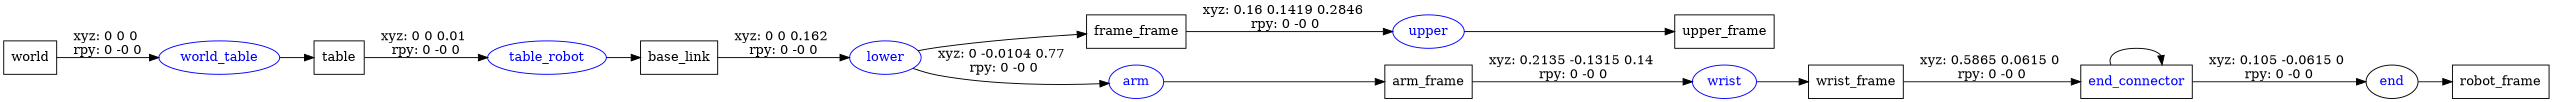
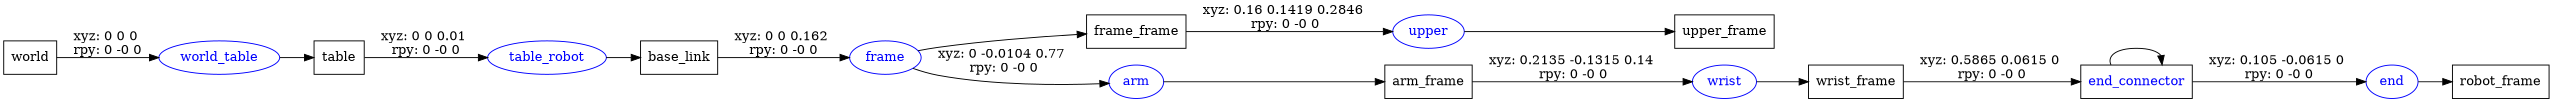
  digraph {
    rankdir=LR
    node [shape=box]
    n1 [label=world]
    world_table [color=blue fontcolor=blue shape=ellipse]
    n3 [label=table]
    table_robot [color=blue fontcolor=blue shape=ellipse]
    n5 [label=base_link]
-   lower [color=blue fontcolor=blue shape=ellipse]
+   lower [color=blue fontcolor=blue shape=ellipse label=frame]
    n7 [label=frame_frame]
    arm [color=blue fontcolor=blue shape=ellipse]
    upper [color=blue fontcolor=blue shape=ellipse]
    n10 [label=upper_frame]
    n11 [label=arm_frame]
    wrist [color=blue fontcolor=blue shape=ellipse]
    n13 [label=wrist_frame]
    n14 [fontcolor=blue label=end_connector]
-   end [color=black fontcolor=blue shape=ellipse]
+   end [color=blue fontcolor=blue shape=ellipse]
    n16 [label=robot_frame]
    n1 -> world_table [label="xyz: 0 0 0 \nrpy: 0 -0 0"]
    world_table -> n3
    n3 -> table_robot [label="xyz: 0 0 0.01 \nrpy: 0 -0 0"]
    table_robot -> n5
    n5 -> lower [label="xyz: 0 0 0.162 \nrpy: 0 -0 0"]
    lower -> n7
    lower -> arm [label="xyz: 0 -0.0104 0.77 \nrpy: 0 -0 0"]
    n7 -> upper [label="xyz: 0.16 0.1419 0.2846 \nrpy: 0 -0 0"]
    arm -> n11
    upper -> n10
    n11 -> wrist [label="xyz: 0.2135 -0.1315 0.14 \nrpy: 0 -0 0"]
    wrist -> n13
    n13 -> n14 [label="xyz: 0.5865 0.0615 0 \nrpy: 0 -0 0"]
    n14 -> n14
    n14 -> end [label="xyz: 0.105 -0.0615 0 \nrpy: 0 -0 0"]
    end -> n16
  }
